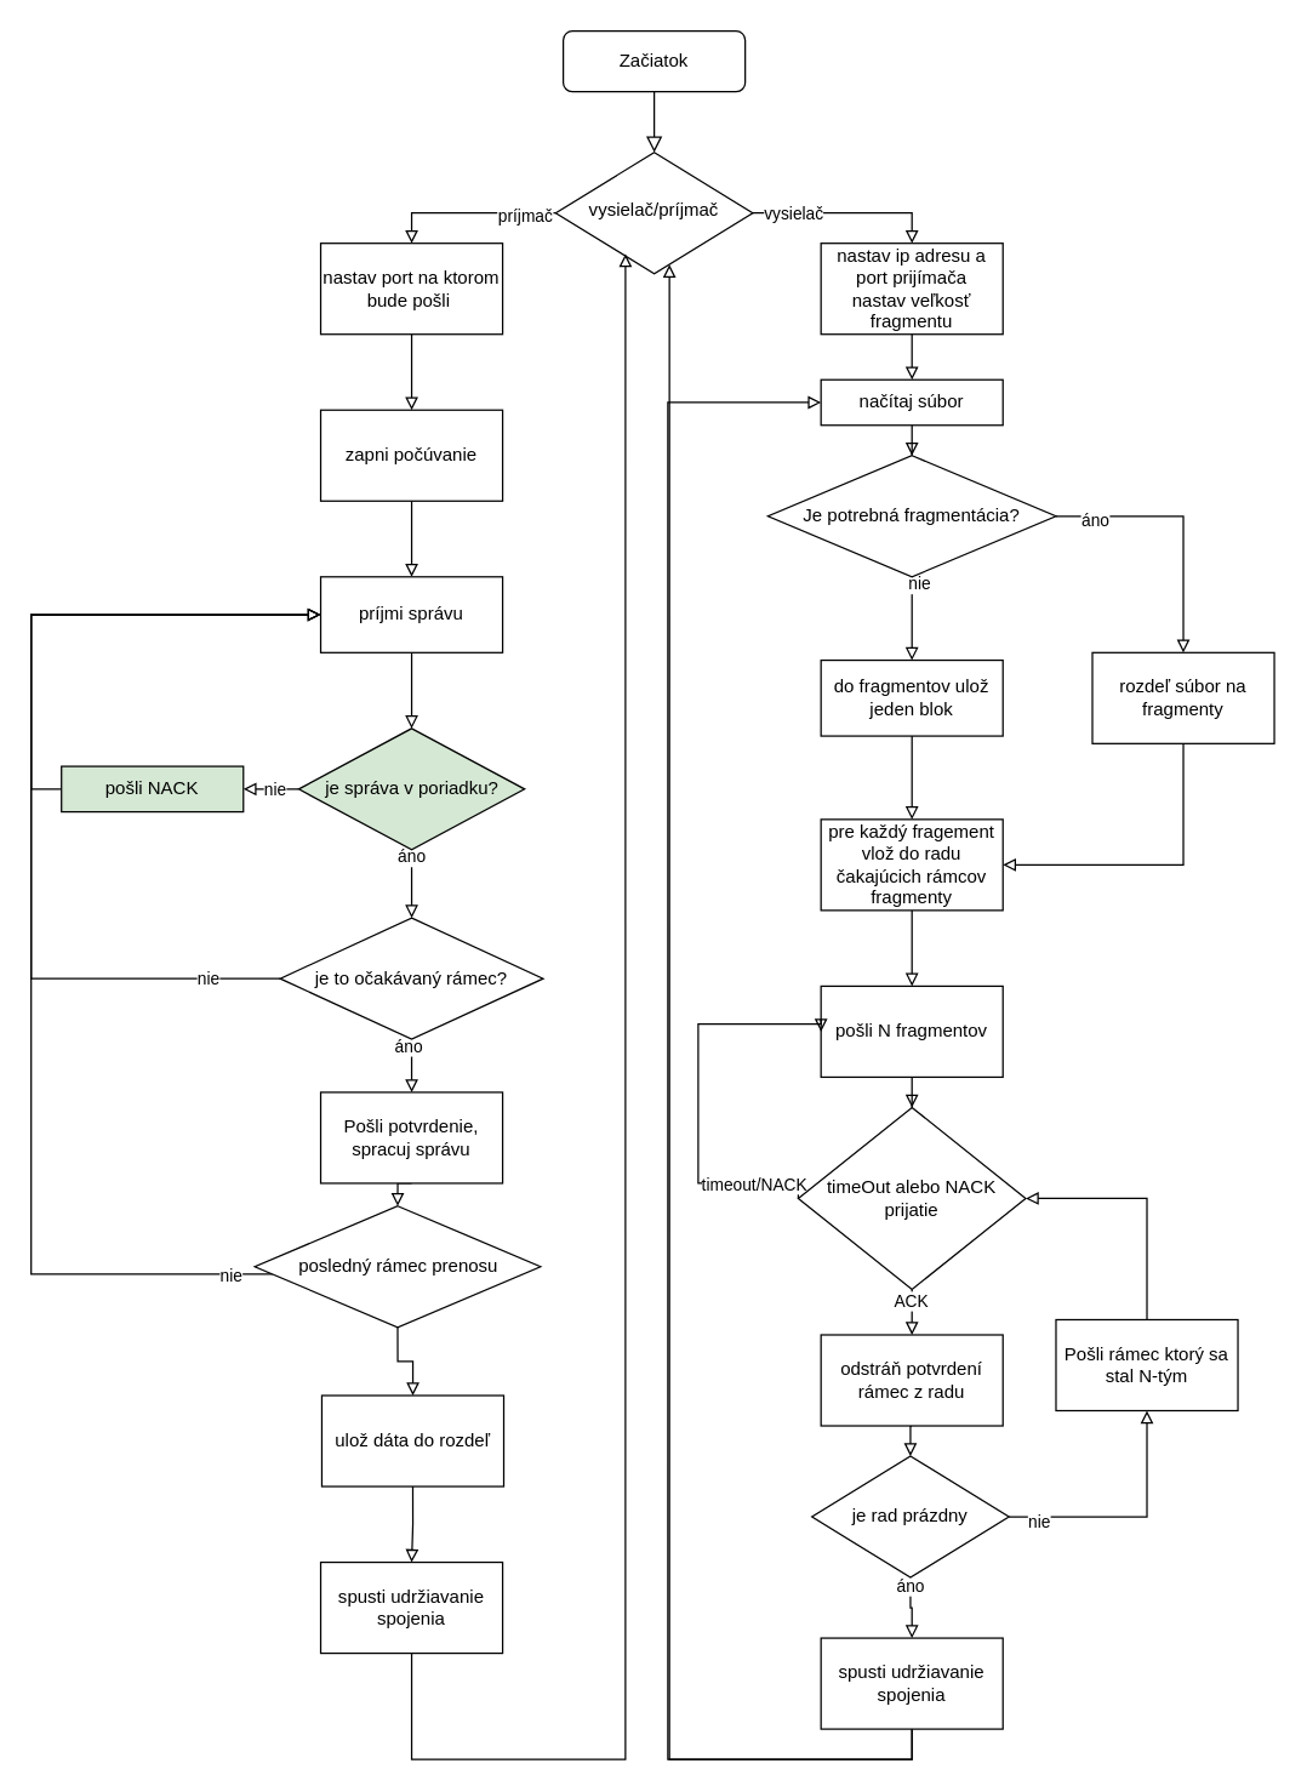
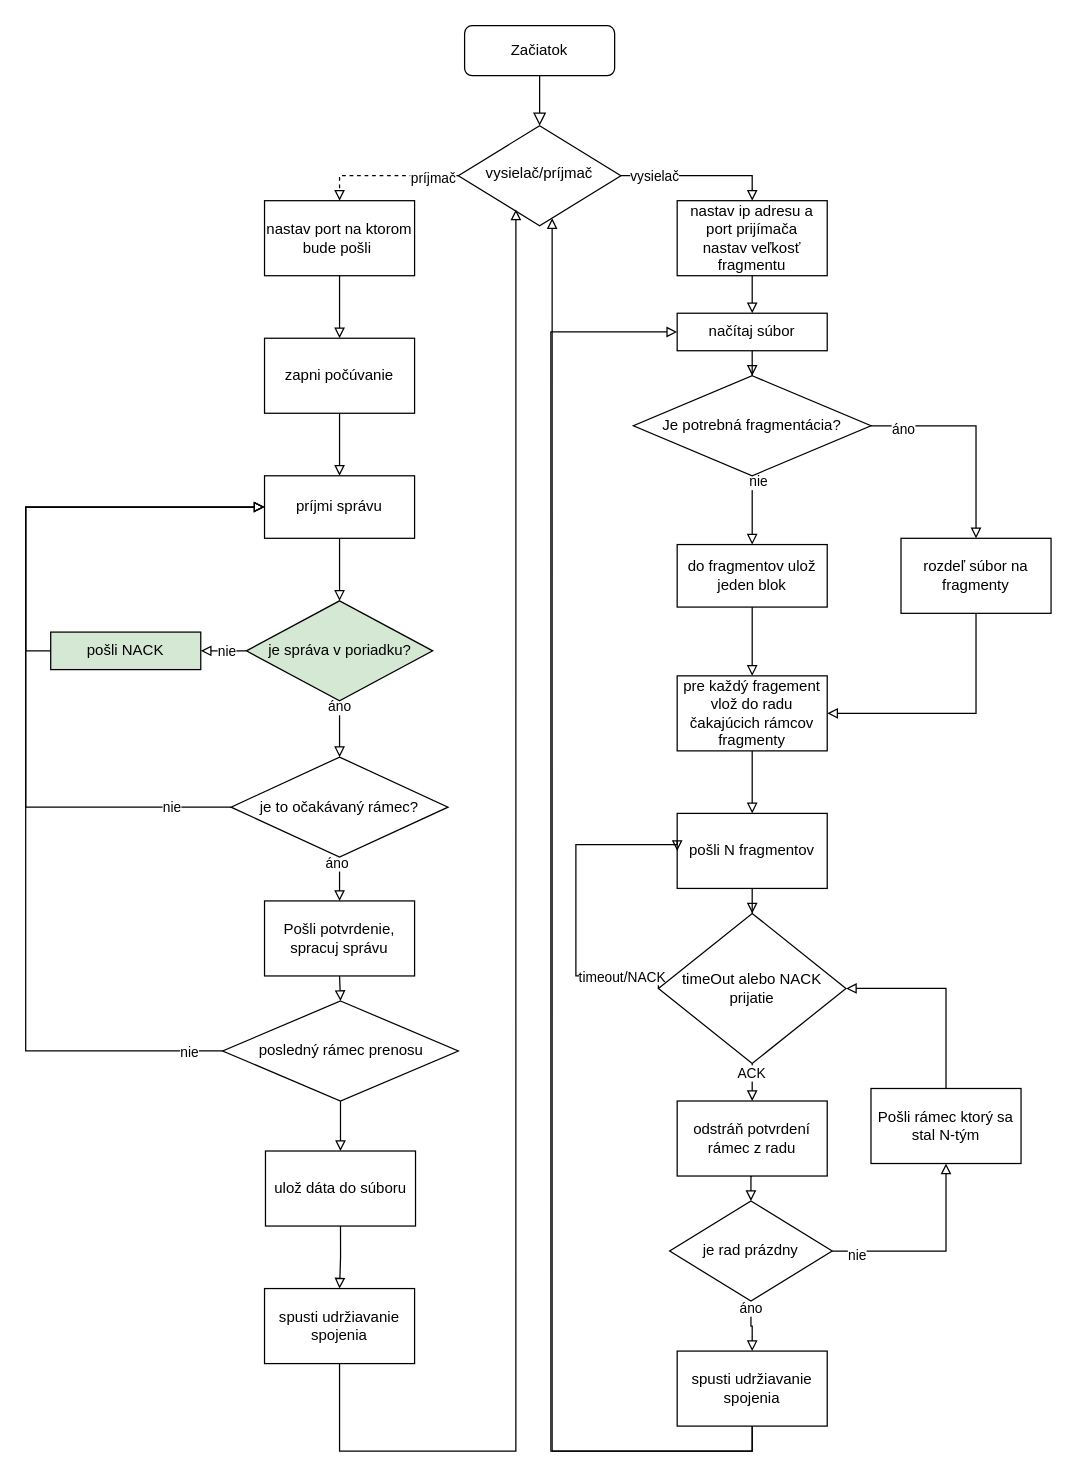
  <mxCell id="0" />
  <mxCell id="1" parent="0" />
  <mxCell id="2" value="" style="rounded=0;html=1;jettySize=auto;orthogonalLoop=1;fontSize=11;endArrow=block;endFill=0;endSize=8;strokeWidth=1;shadow=0;labelBackgroundColor=none;edgeStyle=orthogonalEdgeStyle;" parent="1" source="3" target="8" edge="1"><mxGeometry relative="1" as="geometry" /></mxCell>
  <mxCell id="3" value="Začiatok" style="rounded=1;whiteSpace=wrap;html=1;fontSize=12;glass=0;strokeWidth=1;shadow=0;" parent="1" vertex="1"><mxGeometry x="371" width="120" height="40" as="geometry" y="20" /></mxCell>
  <mxCell id="4" style="edgeStyle=orthogonalEdgeStyle;rounded=0;orthogonalLoop=1;jettySize=auto;html=1;entryX=0.5;entryY=0;entryDx=0;entryDy=0;endArrow=block;endFill=0;" edge="1" parent="1" source="8" target="12"><mxGeometry relative="1" as="geometry"><mxPoint x="551" y="140" as="targetPoint" /></mxGeometry></mxCell>
  <mxCell id="5" value="vysielač" style="edgeLabel;html=1;align=center;verticalAlign=middle;resizable=0;points=[];" vertex="1" connectable="0" parent="4"><mxGeometry x="-0.764" y="3" relative="1" as="geometry"><mxPoint x="11" y="3" as="offset" /></mxGeometry></mxCell>
- <mxCell id="6" style="edgeStyle=orthogonalEdgeStyle;rounded=0;orthogonalLoop=1;jettySize=auto;html=1;exitX=0;exitY=0.5;exitDx=0;exitDy=0;endArrow=block;endFill=0;entryX=0.5;entryY=0;entryDx=0;entryDy=0;" edge="1" parent="1" source="8" target="10"><mxGeometry relative="1" as="geometry"><mxPoint x="251" y="140" as="targetPoint" /></mxGeometry></mxCell>
+ <mxCell id="6" style="edgeStyle=orthogonalEdgeStyle;rounded=0;orthogonalLoop=1;jettySize=auto;html=1;exitX=0;exitY=0.5;exitDx=0;exitDy=0;endArrow=block;endFill=0;entryX=0.5;entryY=0;entryDx=0;entryDy=0;dashed=1;" edge="1" parent="1" source="8" target="10"><mxGeometry relative="1" as="geometry"><mxPoint x="251" y="140" as="targetPoint" /></mxGeometry></mxCell>
  <mxCell id="7" value="príjmač" style="edgeLabel;html=1;align=center;verticalAlign=middle;resizable=0;points=[];" vertex="1" connectable="0" parent="6"><mxGeometry x="-0.64" y="1" relative="1" as="geometry"><mxPoint as="offset" /></mxGeometry></mxCell>
  <mxCell id="8" value="vysielač/príjmač" style="rhombus;whiteSpace=wrap;html=1;shadow=0;fontFamily=Helvetica;fontSize=12;align=center;strokeWidth=1;spacing=6;spacingTop=-4;" parent="1" vertex="1"><mxGeometry x="366" y="100" width="130" height="80" as="geometry" /></mxCell>
  <mxCell id="9" style="edgeStyle=orthogonalEdgeStyle;rounded=0;orthogonalLoop=1;jettySize=auto;html=1;exitX=0.5;exitY=1;exitDx=0;exitDy=0;endArrow=block;endFill=0;" edge="1" parent="1" source="10" target="47"><mxGeometry relative="1" as="geometry" /></mxCell>
  <mxCell id="10" value="nastav port na ktorom bude pošli&amp;nbsp;" style="rounded=0;whiteSpace=wrap;html=1;" vertex="1" parent="1"><mxGeometry x="211" y="160" width="120" height="60" as="geometry" /></mxCell>
  <mxCell id="11" style="edgeStyle=orthogonalEdgeStyle;rounded=0;orthogonalLoop=1;jettySize=auto;html=1;exitX=0.5;exitY=1;exitDx=0;exitDy=0;entryX=0.5;entryY=0;entryDx=0;entryDy=0;endArrow=block;endFill=0;" edge="1" parent="1" source="12" target="14"><mxGeometry relative="1" as="geometry" /></mxCell>
  <mxCell id="12" value="nastav ip adresu a port prijímača&lt;br&gt;nastav veľkosť fragmentu" style="rounded=0;whiteSpace=wrap;html=1;" vertex="1" parent="1"><mxGeometry x="541" y="160" width="120" height="60" as="geometry" /></mxCell>
  <mxCell id="13" style="edgeStyle=orthogonalEdgeStyle;rounded=0;orthogonalLoop=1;jettySize=auto;html=1;exitX=0.5;exitY=1;exitDx=0;exitDy=0;endArrow=block;endFill=0;" edge="1" parent="1" source="14" target="19"><mxGeometry relative="1" as="geometry" /></mxCell>
  <mxCell id="14" value="načítaj súbor" style="rounded=0;whiteSpace=wrap;html=1;" vertex="1" parent="1"><mxGeometry x="541" y="250" width="120" height="30" as="geometry" /></mxCell>
  <mxCell id="15" style="edgeStyle=orthogonalEdgeStyle;rounded=0;orthogonalLoop=1;jettySize=auto;html=1;exitX=0.5;exitY=1;exitDx=0;exitDy=0;endArrow=block;endFill=0;" edge="1" parent="1" source="19" target="25"><mxGeometry relative="1" as="geometry"><mxPoint x="600" y="560" as="targetPoint" /></mxGeometry></mxCell>
  <mxCell id="16" value="nie" style="edgeLabel;html=1;align=center;verticalAlign=middle;resizable=0;points=[];" vertex="1" connectable="0" parent="15"><mxGeometry x="-0.838" y="4" relative="1" as="geometry"><mxPoint as="offset" /></mxGeometry></mxCell>
  <mxCell id="17" style="edgeStyle=orthogonalEdgeStyle;rounded=0;orthogonalLoop=1;jettySize=auto;html=1;exitX=1;exitY=0.5;exitDx=0;exitDy=0;endArrow=block;endFill=0;entryX=0.5;entryY=0;entryDx=0;entryDy=0;" edge="1" parent="1" source="19" target="23"><mxGeometry relative="1" as="geometry"><mxPoint x="810" y="420" as="targetPoint" /></mxGeometry></mxCell>
  <mxCell id="18" value="áno" style="edgeLabel;html=1;align=center;verticalAlign=middle;resizable=0;points=[];" vertex="1" connectable="0" parent="17"><mxGeometry x="-0.714" y="-2" relative="1" as="geometry"><mxPoint as="offset" /></mxGeometry></mxCell>
  <mxCell id="19" value="Je potrebná fragmentácia?" style="rhombus;whiteSpace=wrap;html=1;" vertex="1" parent="1"><mxGeometry x="506" y="300" width="190" height="80" as="geometry" /></mxCell>
  <mxCell id="20" style="edgeStyle=orthogonalEdgeStyle;rounded=0;orthogonalLoop=1;jettySize=auto;html=1;exitX=0.5;exitY=1;exitDx=0;exitDy=0;endArrow=block;endFill=0;" edge="1" parent="1" source="21" target="27"><mxGeometry relative="1" as="geometry"><mxPoint x="600" y="645" as="targetPoint" /></mxGeometry></mxCell>
  <mxCell id="21" value="pre každý fragement&lt;br&gt;vlož do radu čakajúcich rámcov fragmenty" style="rounded=0;whiteSpace=wrap;html=1;" vertex="1" parent="1"><mxGeometry x="541" y="540" width="120" height="60" as="geometry" /></mxCell>
  <mxCell id="22" style="edgeStyle=orthogonalEdgeStyle;rounded=0;orthogonalLoop=1;jettySize=auto;html=1;exitX=0.5;exitY=1;exitDx=0;exitDy=0;entryX=1;entryY=0.5;entryDx=0;entryDy=0;endArrow=block;endFill=0;" edge="1" parent="1" source="23" target="21"><mxGeometry relative="1" as="geometry" /></mxCell>
  <mxCell id="23" value="rozdeľ súbor na fragmenty" style="rounded=0;whiteSpace=wrap;html=1;" vertex="1" parent="1"><mxGeometry x="720" y="430" width="120" height="60" as="geometry" /></mxCell>
  <mxCell id="24" style="edgeStyle=orthogonalEdgeStyle;rounded=0;orthogonalLoop=1;jettySize=auto;html=1;endArrow=block;endFill=0;" edge="1" parent="1" source="25" target="21"><mxGeometry relative="1" as="geometry" /></mxCell>
  <mxCell id="25" value="do fragmentov ulož jeden blok" style="rounded=0;whiteSpace=wrap;html=1;" vertex="1" parent="1"><mxGeometry x="541" y="435" width="120" height="50" as="geometry" /></mxCell>
  <mxCell id="26" style="edgeStyle=orthogonalEdgeStyle;rounded=0;orthogonalLoop=1;jettySize=auto;html=1;exitX=0.5;exitY=1;exitDx=0;exitDy=0;endArrow=block;endFill=0;" edge="1" parent="1" source="27" target="32"><mxGeometry relative="1" as="geometry"><mxPoint x="600" y="765" as="targetPoint" /></mxGeometry></mxCell>
  <mxCell id="27" value="pošli N fragmentov" style="rounded=0;whiteSpace=wrap;html=1;" vertex="1" parent="1"><mxGeometry x="541" y="650" width="120" height="60" as="geometry" /></mxCell>
  <mxCell id="28" style="edgeStyle=orthogonalEdgeStyle;rounded=0;orthogonalLoop=1;jettySize=auto;html=1;exitX=0;exitY=0.5;exitDx=0;exitDy=0;entryX=0;entryY=0.5;entryDx=0;entryDy=0;endArrow=block;endFill=0;" edge="1" parent="1" source="32" target="27"><mxGeometry relative="1" as="geometry"><Array as="points"><mxPoint x="526" y="780" /><mxPoint x="460" y="780" /><mxPoint x="460" y="675" /><mxPoint x="541" y="675" /></Array></mxGeometry></mxCell>
  <mxCell id="29" value="timeout/NACK" style="edgeLabel;html=1;align=center;verticalAlign=middle;resizable=0;points=[];" vertex="1" connectable="0" parent="28"><mxGeometry x="-0.864" y="-3" relative="1" as="geometry"><mxPoint x="-22" y="3" as="offset" /></mxGeometry></mxCell>
  <mxCell id="30" style="edgeStyle=orthogonalEdgeStyle;rounded=0;orthogonalLoop=1;jettySize=auto;html=1;exitX=0.5;exitY=1;exitDx=0;exitDy=0;endArrow=block;endFill=0;" edge="1" parent="1" source="32" target="34"><mxGeometry relative="1" as="geometry"><mxPoint x="600" y="925" as="targetPoint" /></mxGeometry></mxCell>
  <mxCell id="31" value="ACK&amp;nbsp;" style="edgeLabel;html=1;align=center;verticalAlign=middle;resizable=0;points=[];" vertex="1" connectable="0" parent="30"><mxGeometry x="-0.709" relative="1" as="geometry"><mxPoint as="offset" /></mxGeometry></mxCell>
  <mxCell id="32" value="timeOut alebo NACK&lt;br&gt;prijatie" style="rhombus;whiteSpace=wrap;html=1;" vertex="1" parent="1"><mxGeometry x="526" y="730" width="150" height="120" as="geometry" /></mxCell>
  <mxCell id="33" style="edgeStyle=orthogonalEdgeStyle;rounded=0;orthogonalLoop=1;jettySize=auto;html=1;exitX=0.5;exitY=1;exitDx=0;exitDy=0;entryX=0.5;entryY=0;entryDx=0;entryDy=0;endArrow=block;endFill=0;" edge="1" parent="1" source="34" target="41"><mxGeometry relative="1" as="geometry" /></mxCell>
  <mxCell id="34" value="odstráň potvrdení rámec z radu" style="rounded=0;whiteSpace=wrap;html=1;" vertex="1" parent="1"><mxGeometry x="541" y="880" width="120" height="60" as="geometry" /></mxCell>
  <mxCell id="35" style="edgeStyle=orthogonalEdgeStyle;rounded=0;orthogonalLoop=1;jettySize=auto;html=1;exitX=0.5;exitY=0;exitDx=0;exitDy=0;entryX=1;entryY=0.5;entryDx=0;entryDy=0;endArrow=block;endFill=0;" edge="1" parent="1" source="36" target="32"><mxGeometry relative="1" as="geometry" /></mxCell>
  <mxCell id="36" value="Pošli rámec ktorý sa stal N-tým" style="rounded=0;whiteSpace=wrap;html=1;" vertex="1" parent="1"><mxGeometry x="696" y="870" width="120" height="60" as="geometry" /></mxCell>
  <mxCell id="37" style="edgeStyle=orthogonalEdgeStyle;rounded=0;orthogonalLoop=1;jettySize=auto;html=1;exitX=1;exitY=0.5;exitDx=0;exitDy=0;endArrow=block;endFill=0;entryX=0.5;entryY=1;entryDx=0;entryDy=0;" edge="1" parent="1" source="41" target="36"><mxGeometry relative="1" as="geometry"><mxPoint x="756" y="920" as="targetPoint" /></mxGeometry></mxCell>
  <mxCell id="38" value="nie" style="edgeLabel;html=1;align=center;verticalAlign=middle;resizable=0;points=[];" vertex="1" connectable="0" parent="37"><mxGeometry x="-0.765" y="-3" relative="1" as="geometry"><mxPoint as="offset" /></mxGeometry></mxCell>
  <mxCell id="39" style="edgeStyle=orthogonalEdgeStyle;rounded=0;orthogonalLoop=1;jettySize=auto;html=1;exitX=0.5;exitY=1;exitDx=0;exitDy=0;endArrow=block;endFill=0;" edge="1" parent="1" source="41" target="44"><mxGeometry relative="1" as="geometry"><mxPoint x="601" y="1095" as="targetPoint" /></mxGeometry></mxCell>
  <mxCell id="40" value="áno" style="edgeLabel;html=1;align=center;verticalAlign=middle;resizable=0;points=[];" vertex="1" connectable="0" parent="39"><mxGeometry x="-0.759" y="-1" relative="1" as="geometry"><mxPoint as="offset" /></mxGeometry></mxCell>
  <mxCell id="41" value="je rad prázdny" style="rhombus;whiteSpace=wrap;html=1;" vertex="1" parent="1"><mxGeometry x="535" y="960" width="130" height="80" as="geometry" /></mxCell>
  <mxCell id="42" style="edgeStyle=orthogonalEdgeStyle;rounded=0;orthogonalLoop=1;jettySize=auto;html=1;exitX=0.5;exitY=1;exitDx=0;exitDy=0;endArrow=block;endFill=0;entryX=0.577;entryY=0.925;entryDx=0;entryDy=0;entryPerimeter=0;" edge="1" parent="1" source="44" target="8"><mxGeometry relative="1" as="geometry"><mxPoint x="449" y="260" as="targetPoint" /></mxGeometry></mxCell>
  <mxCell id="43" style="edgeStyle=orthogonalEdgeStyle;rounded=0;orthogonalLoop=1;jettySize=auto;html=1;exitX=0.5;exitY=1;exitDx=0;exitDy=0;endArrow=block;endFill=0;" edge="1" parent="1" source="44" target="14"><mxGeometry relative="1" as="geometry"><mxPoint x="500" y="300" as="targetPoint" /><Array as="points"><mxPoint x="601" y="1160" /><mxPoint x="440" y="1160" /><mxPoint x="440" y="265" /></Array></mxGeometry></mxCell>
  <mxCell id="44" value="spusti udržiavanie spojenia" style="rounded=0;whiteSpace=wrap;html=1;" vertex="1" parent="1"><mxGeometry x="541" y="1080" width="120" height="60" as="geometry" /></mxCell>
  <mxCell id="45" style="edgeStyle=orthogonalEdgeStyle;rounded=0;orthogonalLoop=1;jettySize=auto;html=1;exitX=0.5;exitY=1;exitDx=0;exitDy=0;endArrow=block;endFill=0;" edge="1" parent="1" source="14" target="14"><mxGeometry relative="1" as="geometry" /></mxCell>
  <mxCell id="46" style="edgeStyle=orthogonalEdgeStyle;rounded=0;orthogonalLoop=1;jettySize=auto;html=1;exitX=0.5;exitY=1;exitDx=0;exitDy=0;endArrow=block;endFill=0;entryX=0.5;entryY=0;entryDx=0;entryDy=0;" edge="1" parent="1" source="47" target="49"><mxGeometry relative="1" as="geometry"><mxPoint x="261.5" y="400" as="targetPoint" /></mxGeometry></mxCell>
  <mxCell id="47" value="zapni počúvanie" style="rounded=0;whiteSpace=wrap;html=1;" vertex="1" parent="1"><mxGeometry x="211" y="270" width="120" height="60" as="geometry" /></mxCell>
  <mxCell id="48" style="edgeStyle=orthogonalEdgeStyle;rounded=0;orthogonalLoop=1;jettySize=auto;html=1;exitX=0.5;exitY=1;exitDx=0;exitDy=0;endArrow=block;endFill=0;" edge="1" parent="1" source="49" target="54"><mxGeometry relative="1" as="geometry"><mxPoint x="271" y="520" as="targetPoint" /></mxGeometry></mxCell>
  <mxCell id="49" value="príjmi správu" style="rounded=0;whiteSpace=wrap;html=1;" vertex="1" parent="1"><mxGeometry x="211" y="380" width="120" height="50" as="geometry" /></mxCell>
  <mxCell id="50" style="edgeStyle=orthogonalEdgeStyle;rounded=0;orthogonalLoop=1;jettySize=auto;html=1;exitX=0;exitY=0.5;exitDx=0;exitDy=0;endArrow=block;endFill=0;" edge="1" parent="1" source="54" target="56"><mxGeometry relative="1" as="geometry"><mxPoint x="160" y="520" as="targetPoint" /></mxGeometry></mxCell>
  <mxCell id="51" value="nie" style="edgeLabel;html=1;align=center;verticalAlign=middle;resizable=0;points=[];" vertex="1" connectable="0" parent="50"><mxGeometry x="-0.7" y="1" relative="1" as="geometry"><mxPoint x="-9" y="-1" as="offset" /></mxGeometry></mxCell>
  <mxCell id="52" style="edgeStyle=orthogonalEdgeStyle;rounded=0;orthogonalLoop=1;jettySize=auto;html=1;exitX=0.5;exitY=1;exitDx=0;exitDy=0;endArrow=block;endFill=0;entryX=0.5;entryY=0;entryDx=0;entryDy=0;" edge="1" parent="1" source="54" target="61"><mxGeometry relative="1" as="geometry"><mxPoint x="271" y="590" as="targetPoint" /></mxGeometry></mxCell>
  <mxCell id="53" value="áno" style="edgeLabel;html=1;align=center;verticalAlign=middle;resizable=0;points=[];" vertex="1" connectable="0" parent="52"><mxGeometry x="-0.824" y="-1" relative="1" as="geometry"><mxPoint as="offset" /></mxGeometry></mxCell>
  <mxCell id="54" value="je správa v poriadku?" style="rhombus;whiteSpace=wrap;html=1;fillColor=#d5e8d4;" vertex="1" parent="1"><mxGeometry x="196.5" y="480" width="149" height="80" as="geometry" /></mxCell>
  <mxCell id="55" style="edgeStyle=orthogonalEdgeStyle;rounded=0;orthogonalLoop=1;jettySize=auto;html=1;exitX=0;exitY=0.5;exitDx=0;exitDy=0;entryX=0;entryY=0.5;entryDx=0;entryDy=0;endArrow=block;endFill=0;" edge="1" parent="1" source="56" target="49"><mxGeometry relative="1" as="geometry" /></mxCell>
  <mxCell id="56" value="pošli NACK" style="rounded=0;whiteSpace=wrap;html=1;fillColor=#d5e8d4;" vertex="1" parent="1"><mxGeometry x="40" y="505" width="120" height="30" as="geometry" /></mxCell>
  <mxCell id="57" style="edgeStyle=orthogonalEdgeStyle;rounded=0;orthogonalLoop=1;jettySize=auto;html=1;exitX=0;exitY=0.5;exitDx=0;exitDy=0;entryX=0;entryY=0.5;entryDx=0;entryDy=0;endArrow=block;endFill=0;" edge="1" parent="1" source="61" target="49"><mxGeometry relative="1" as="geometry"><Array as="points"><mxPoint x="20" y="645" /><mxPoint x="20" y="405" /></Array></mxGeometry></mxCell>
  <mxCell id="58" value="nie" style="edgeLabel;html=1;align=center;verticalAlign=middle;resizable=0;points=[];" vertex="1" connectable="0" parent="57"><mxGeometry x="-0.838" y="-1" relative="1" as="geometry"><mxPoint as="offset" /></mxGeometry></mxCell>
  <mxCell id="59" style="edgeStyle=orthogonalEdgeStyle;rounded=0;orthogonalLoop=1;jettySize=auto;html=1;exitX=0.5;exitY=1;exitDx=0;exitDy=0;endArrow=block;endFill=0;" edge="1" parent="1" source="61" target="63"><mxGeometry relative="1" as="geometry"><mxPoint x="271" y="750" as="targetPoint" /></mxGeometry></mxCell>
  <mxCell id="60" value="áno" style="edgeLabel;html=1;align=center;verticalAlign=middle;resizable=0;points=[];" vertex="1" connectable="0" parent="59"><mxGeometry x="-0.807" y="-3" relative="1" as="geometry"><mxPoint as="offset" /></mxGeometry></mxCell>
  <mxCell id="61" value="je to očakávaný rámec?" style="rhombus;whiteSpace=wrap;html=1;" vertex="1" parent="1"><mxGeometry x="184.25" y="605" width="173.5" height="80" as="geometry" /></mxCell>
  <mxCell id="62" style="edgeStyle=orthogonalEdgeStyle;rounded=0;orthogonalLoop=1;jettySize=auto;html=1;exitX=0.5;exitY=1;exitDx=0;exitDy=0;entryX=0.5;entryY=0;entryDx=0;entryDy=0;endArrow=block;endFill=0;" edge="1" parent="1" source="63" target="67"><mxGeometry relative="1" as="geometry" /></mxCell>
  <mxCell id="63" value="Pošli potvrdenie, spracuj správu" style="rounded=0;whiteSpace=wrap;html=1;" vertex="1" parent="1"><mxGeometry x="211" y="720" width="120" height="60" as="geometry" /></mxCell>
  <mxCell id="64" style="edgeStyle=orthogonalEdgeStyle;rounded=0;orthogonalLoop=1;jettySize=auto;html=1;entryX=0;entryY=0.5;entryDx=0;entryDy=0;endArrow=block;endFill=0;" edge="1" parent="1" source="67" target="49"><mxGeometry relative="1" as="geometry"><Array as="points"><mxPoint x="20" y="840" /><mxPoint x="20" y="405" /></Array></mxGeometry></mxCell>
  <mxCell id="65" value="nie" style="edgeLabel;html=1;align=center;verticalAlign=middle;resizable=0;points=[];" vertex="1" connectable="0" parent="64"><mxGeometry x="-0.866" relative="1" as="geometry"><mxPoint x="25" as="offset" /></mxGeometry></mxCell>
  <mxCell id="66" style="edgeStyle=orthogonalEdgeStyle;rounded=0;orthogonalLoop=1;jettySize=auto;html=1;exitX=0.5;exitY=1;exitDx=0;exitDy=0;endArrow=block;endFill=0;" edge="1" parent="1" source="67" target="69"><mxGeometry relative="1" as="geometry"><mxPoint x="272" y="930" as="targetPoint" /></mxGeometry></mxCell>
- <mxCell id="67" value="posledný rámec prenosu" style="rhombus;whiteSpace=wrap;html=1;" vertex="1" parent="1"><mxGeometry x="167.5" y="795" width="188.5" height="80" as="geometry" /></mxCell>
+ <mxCell id="67" value="posledný rámec prenosu" style="rhombus;whiteSpace=wrap;html=1;" vertex="1" parent="1"><mxGeometry x="177.5" y="800" width="188.5" height="80" as="geometry" /></mxCell>
  <mxCell id="68" style="edgeStyle=orthogonalEdgeStyle;rounded=0;orthogonalLoop=1;jettySize=auto;html=1;exitX=0.5;exitY=1;exitDx=0;exitDy=0;endArrow=block;endFill=0;entryX=0.5;entryY=0;entryDx=0;entryDy=0;" edge="1" parent="1" source="69" target="71"><mxGeometry relative="1" as="geometry"><mxPoint x="272" y="1010" as="targetPoint" /></mxGeometry></mxCell>
- <mxCell id="69" value="ulož dáta do rozdeľ" style="rounded=0;whiteSpace=wrap;html=1;" vertex="1" parent="1"><mxGeometry x="211.75" y="920" width="120" height="60" as="geometry" /></mxCell>
+ <mxCell id="69" value="ulož dáta do súboru" style="rounded=0;whiteSpace=wrap;html=1;" vertex="1" parent="1"><mxGeometry x="211.75" y="920" width="120" height="60" as="geometry" /></mxCell>
  <mxCell id="70" style="edgeStyle=orthogonalEdgeStyle;rounded=0;orthogonalLoop=1;jettySize=auto;html=1;exitX=0.5;exitY=1;exitDx=0;exitDy=0;entryX=0.354;entryY=0.838;entryDx=0;entryDy=0;entryPerimeter=0;endArrow=block;endFill=0;" edge="1" parent="1" source="71" target="8"><mxGeometry relative="1" as="geometry"><Array as="points"><mxPoint x="271" y="1160" /><mxPoint x="412" y="1160" /></Array></mxGeometry></mxCell>
  <mxCell id="71" value="spusti udržiavanie spojenia" style="rounded=0;whiteSpace=wrap;html=1;" vertex="1" parent="1"><mxGeometry x="211" y="1030" width="120" height="60" as="geometry" /></mxCell>
